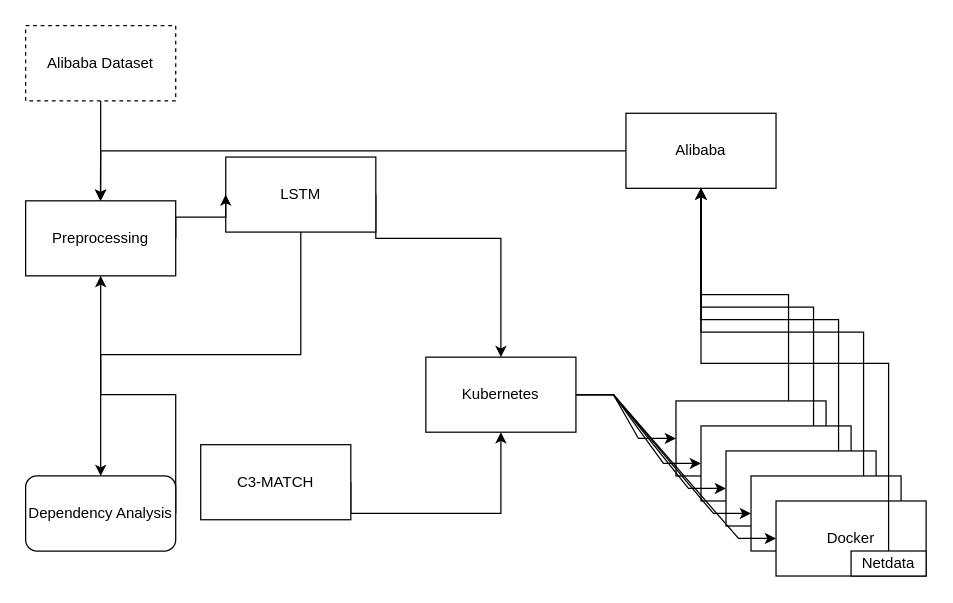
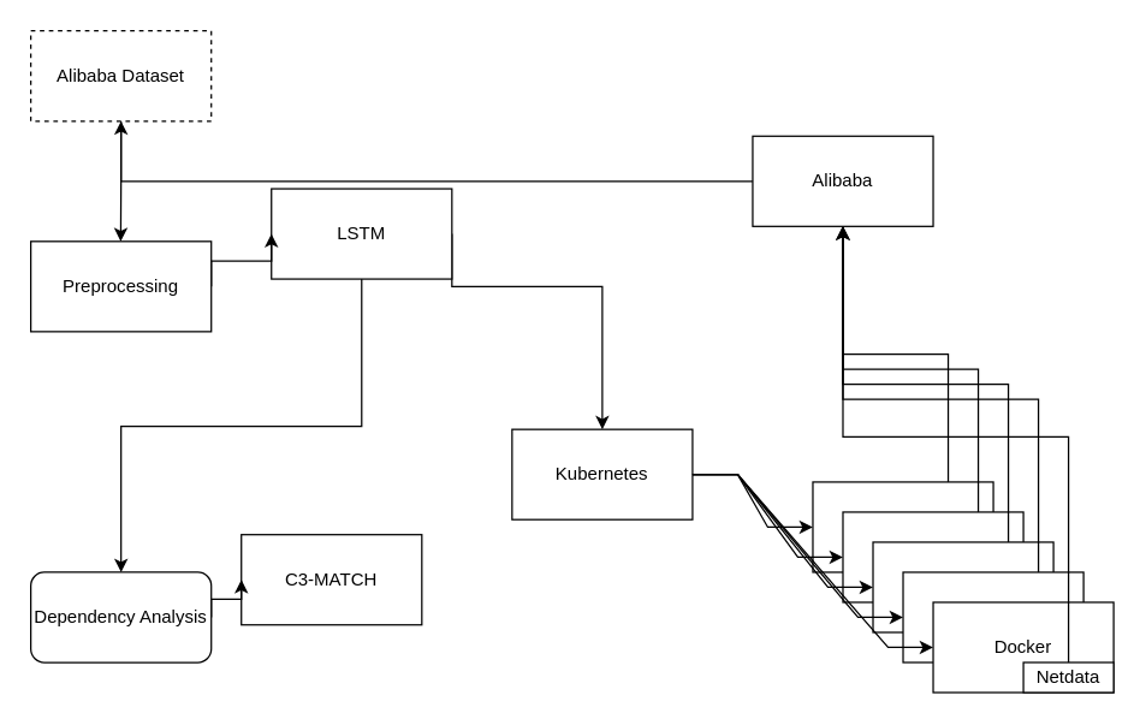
  <mxCell id="0" />
  <mxCell id="1" parent="0" />
  <mxCell id="2" style="edgeStyle=elbowEdgeStyle;rounded=0;orthogonalLoop=1;jettySize=auto;elbow=vertical;html=1;exitX=1;exitY=0.5;exitDx=0;exitDy=0;" edge="1" parent="1" source="4" target="12"><mxGeometry relative="1" as="geometry"><Array as="points"><mxPoint x="320" y="190" /></Array></mxGeometry></mxCell>
  <mxCell id="3" style="edgeStyle=elbowEdgeStyle;rounded=0;orthogonalLoop=1;jettySize=auto;elbow=vertical;html=1;exitX=0.5;exitY=1;exitDx=0;exitDy=0;" edge="1" parent="1" source="4" target="10"><mxGeometry relative="1" as="geometry" /></mxCell>
  <mxCell id="4" value="LSTM" style="rounded=0;whiteSpace=wrap;html=1;" vertex="1" parent="1"><mxGeometry x="180" y="125" width="120" height="60" as="geometry" /></mxCell>
  <mxCell id="5" style="edgeStyle=elbowEdgeStyle;rounded=0;orthogonalLoop=1;jettySize=auto;elbow=vertical;html=1;exitX=1;exitY=0.5;exitDx=0;exitDy=0;entryX=0;entryY=0.5;entryDx=0;entryDy=0;" edge="1" parent="1" source="6" target="4"><mxGeometry relative="1" as="geometry" /></mxCell>
  <mxCell id="6" value="Preprocessing" style="rounded=0;whiteSpace=wrap;html=1;" vertex="1" parent="1"><mxGeometry x="20" y="160" width="120" height="60" as="geometry" /></mxCell>
- <mxCell id="7" style="edgeStyle=elbowEdgeStyle;rounded=0;orthogonalLoop=1;jettySize=auto;elbow=vertical;html=1;exitX=1;exitY=0.5;exitDx=0;exitDy=0;entryX=0.5;entryY=1;entryDx=0;entryDy=0;" edge="1" parent="1" source="8" target="12"><mxGeometry relative="1" as="geometry"><Array as="points"><mxPoint x="380" y="410" /></Array></mxGeometry></mxCell>
  <mxCell id="8" value="C3-MATCH" style="rounded=0;whiteSpace=wrap;html=1;" vertex="1" parent="1"><mxGeometry x="160" y="355" width="120" height="60" as="geometry" /></mxCell>
- <mxCell id="9" style="edgeStyle=elbowEdgeStyle;rounded=0;orthogonalLoop=1;jettySize=auto;elbow=vertical;html=1;exitX=1;exitY=0.5;exitDx=0;exitDy=0;" edge="1" parent="1" source="10" target="6"><mxGeometry relative="1" as="geometry" /></mxCell>
+ <mxCell id="9" style="edgeStyle=elbowEdgeStyle;rounded=0;orthogonalLoop=1;jettySize=auto;elbow=vertical;html=1;exitX=1;exitY=0.5;exitDx=0;exitDy=0;entryX=0;entryY=0.5;entryDx=0;entryDy=0;" edge="1" parent="1" source="10" target="8"><mxGeometry relative="1" as="geometry" /></mxCell>
  <mxCell id="10" value="Dependency Analysis" style="whiteSpace=wrap;html=1;rounded=1;" vertex="1" parent="1"><mxGeometry x="20" y="380" width="120" height="60" as="geometry" /></mxCell>
  <mxCell id="11" style="edgeStyle=entityRelationEdgeStyle;rounded=0;orthogonalLoop=1;jettySize=auto;html=1;exitX=1;exitY=0.5;exitDx=0;exitDy=0;entryX=0;entryY=0.5;entryDx=0;entryDy=0;" edge="1" parent="1" source="12" target="16"><mxGeometry relative="1" as="geometry" /></mxCell>
  <mxCell id="12" value="Kubernetes" style="rounded=0;whiteSpace=wrap;html=1;" vertex="1" parent="1"><mxGeometry x="340" y="285" width="120" height="60" as="geometry" /></mxCell>
- <mxCell id="13" style="rounded=0;orthogonalLoop=1;jettySize=auto;elbow=vertical;html=1;exitX=0;exitY=0.5;exitDx=0;exitDy=0;entryX=0.5;entryY=0;entryDx=0;entryDy=0;edgeStyle=orthogonalEdgeStyle;" edge="1" parent="1" source="14" target="6"><mxGeometry relative="1" as="geometry" /></mxCell>
+ <mxCell id="13" style="rounded=0;orthogonalLoop=1;jettySize=auto;elbow=vertical;html=1;exitX=0;exitY=0.5;exitDx=0;exitDy=0;edgeStyle=orthogonalEdgeStyle;" edge="1" parent="1" source="14" target="31"><mxGeometry relative="1" as="geometry" /></mxCell>
  <mxCell id="14" value="Alibaba" style="rounded=0;whiteSpace=wrap;html=1;" vertex="1" parent="1"><mxGeometry x="500" y="90" width="120" height="60" as="geometry" /></mxCell>
  <mxCell id="15" style="rounded=0;orthogonalLoop=1;jettySize=auto;html=1;exitX=0.75;exitY=0;exitDx=0;exitDy=0;entryX=0.5;entryY=1;entryDx=0;entryDy=0;edgeStyle=elbowEdgeStyle;elbow=vertical;" edge="1" parent="1" source="16" target="14"><mxGeometry relative="1" as="geometry" /></mxCell>
  <mxCell id="16" value="Docker" style="rounded=0;whiteSpace=wrap;html=1;" vertex="1" parent="1"><mxGeometry x="540" y="320" width="120" height="60" as="geometry" /></mxCell>
  <mxCell id="17" style="rounded=0;orthogonalLoop=1;jettySize=auto;html=1;entryX=0.5;entryY=1;entryDx=0;entryDy=0;edgeStyle=elbowEdgeStyle;elbow=vertical;exitX=0.75;exitY=0;exitDx=0;exitDy=0;" edge="1" parent="1" source="18" target="14"><mxGeometry relative="1" as="geometry"><mxPoint x="640" y="30" as="targetPoint" /></mxGeometry></mxCell>
  <mxCell id="18" value="Docker" style="rounded=0;whiteSpace=wrap;html=1;" vertex="1" parent="1"><mxGeometry x="560" y="340" width="120" height="60" as="geometry" /></mxCell>
  <mxCell id="19" style="rounded=0;orthogonalLoop=1;jettySize=auto;html=1;entryX=0.5;entryY=1;entryDx=0;entryDy=0;edgeStyle=elbowEdgeStyle;elbow=vertical;exitX=0.75;exitY=0;exitDx=0;exitDy=0;" edge="1" parent="1" source="20" target="14"><mxGeometry relative="1" as="geometry" /></mxCell>
  <mxCell id="20" value="Docker" style="rounded=0;whiteSpace=wrap;html=1;" vertex="1" parent="1"><mxGeometry x="580" y="360" width="120" height="60" as="geometry" /></mxCell>
  <mxCell id="21" style="rounded=0;orthogonalLoop=1;jettySize=auto;html=1;exitX=0.75;exitY=0;exitDx=0;exitDy=0;entryX=0.5;entryY=1;entryDx=0;entryDy=0;edgeStyle=elbowEdgeStyle;elbow=vertical;" edge="1" parent="1" source="22" target="14"><mxGeometry relative="1" as="geometry"><mxPoint x="640" y="30" as="targetPoint" /></mxGeometry></mxCell>
  <mxCell id="22" value="Docker" style="rounded=0;whiteSpace=wrap;html=1;" vertex="1" parent="1"><mxGeometry x="600" y="380" width="120" height="60" as="geometry" /></mxCell>
  <mxCell id="23" value="Docker" style="rounded=0;whiteSpace=wrap;html=1;" vertex="1" parent="1"><mxGeometry x="620" y="400" width="120" height="60" as="geometry" /></mxCell>
  <mxCell id="24" style="edgeStyle=entityRelationEdgeStyle;rounded=0;orthogonalLoop=1;jettySize=auto;html=1;exitX=1;exitY=0.5;exitDx=0;exitDy=0;entryX=0;entryY=0.5;entryDx=0;entryDy=0;" edge="1" parent="1" source="12" target="18"><mxGeometry relative="1" as="geometry" /></mxCell>
  <mxCell id="25" style="edgeStyle=entityRelationEdgeStyle;rounded=0;orthogonalLoop=1;jettySize=auto;html=1;exitX=1;exitY=0.5;exitDx=0;exitDy=0;entryX=0;entryY=0.5;entryDx=0;entryDy=0;" edge="1" parent="1" source="12" target="20"><mxGeometry relative="1" as="geometry" /></mxCell>
  <mxCell id="26" style="rounded=0;orthogonalLoop=1;jettySize=auto;html=1;exitX=1;exitY=0.5;exitDx=0;exitDy=0;entryX=0;entryY=0.5;entryDx=0;entryDy=0;edgeStyle=entityRelationEdgeStyle;" edge="1" parent="1" source="12" target="23"><mxGeometry relative="1" as="geometry" /></mxCell>
  <mxCell id="27" style="edgeStyle=entityRelationEdgeStyle;rounded=0;orthogonalLoop=1;jettySize=auto;html=1;exitX=1;exitY=0.5;exitDx=0;exitDy=0;entryX=0;entryY=0.5;entryDx=0;entryDy=0;" edge="1" parent="1" source="12" target="22"><mxGeometry relative="1" as="geometry" /></mxCell>
  <mxCell id="28" value="Netdata" style="rounded=0;whiteSpace=wrap;html=1;" vertex="1" parent="1"><mxGeometry x="680" y="440" width="60" height="20" as="geometry" /></mxCell>
  <mxCell id="29" style="rounded=0;orthogonalLoop=1;jettySize=auto;html=1;entryX=0.5;entryY=1;entryDx=0;entryDy=0;edgeStyle=elbowEdgeStyle;elbow=vertical;" edge="1" parent="1" target="14"><mxGeometry relative="1" as="geometry"><mxPoint x="710" y="440" as="sourcePoint" /><Array as="points"><mxPoint x="610" y="290" /><mxPoint x="620" y="270" /></Array></mxGeometry></mxCell>
  <mxCell id="30" style="edgeStyle=orthogonalEdgeStyle;rounded=0;orthogonalLoop=1;jettySize=auto;html=1;exitX=0.5;exitY=1;exitDx=0;exitDy=0;elbow=vertical;" edge="1" parent="1" source="31"><mxGeometry relative="1" as="geometry"><mxPoint x="79.789" y="160" as="targetPoint" /></mxGeometry></mxCell>
  <mxCell id="31" value="Alibaba Dataset" style="rounded=0;whiteSpace=wrap;html=1;dashed=1;" vertex="1" parent="1"><mxGeometry x="20" y="20" width="120" height="60" as="geometry" /></mxCell>
